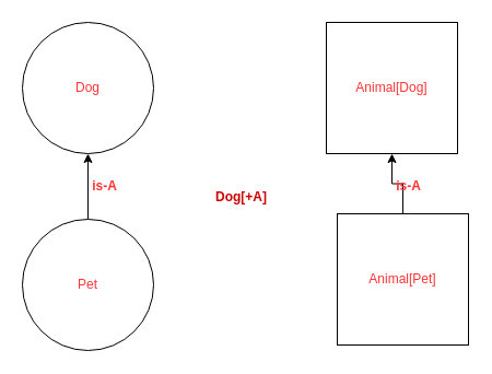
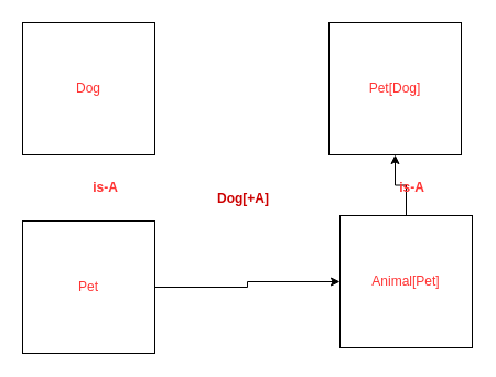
  <mxCell id="0" />
  <mxCell id="1" parent="0" />
- <mxCell id="2" value="&lt;font color=&quot;#ff3333&quot;&gt;Dog&lt;/font&gt;" style="ellipse;whiteSpace=wrap;html=1;aspect=fixed;" vertex="1" parent="1"><mxGeometry x="20" y="20" width="120" height="120" as="geometry" /></mxCell>
- <mxCell id="3" style="edgeStyle=orthogonalEdgeStyle;rounded=0;orthogonalLoop=1;jettySize=auto;html=1;entryX=0.5;entryY=1;entryDx=0;entryDy=0;fontColor=#FF3333;" edge="1" parent="1" source="4" target="2"><mxGeometry relative="1" as="geometry" /></mxCell>
- <mxCell id="4" value="&lt;font color=&quot;#ff3333&quot;&gt;Pet&lt;/font&gt;" style="ellipse;whiteSpace=wrap;html=1;aspect=fixed;" vertex="1" parent="1"><mxGeometry x="20" y="200" width="120" height="120" as="geometry" /></mxCell>
- <mxCell id="5" value="&lt;font color=&quot;#ff3333&quot;&gt;Animal[Dog]&lt;/font&gt;" style="whiteSpace=wrap;html=1;aspect=fixed;" vertex="1" parent="1"><mxGeometry x="298" y="20" width="120" height="120" as="geometry" /></mxCell>
+ <mxCell id="2" value="&lt;font color=&quot;#ff3333&quot;&gt;Dog&lt;/font&gt;" style="whiteSpace=wrap;html=1;aspect=fixed;" vertex="1" parent="1"><mxGeometry x="20" y="20" width="120" height="120" as="geometry" /></mxCell>
+ <mxCell id="3" style="edgeStyle=orthogonalEdgeStyle;rounded=0;orthogonalLoop=1;jettySize=auto;html=1;fontColor=#FF3333;" edge="1" parent="1" source="4" target="7"><mxGeometry relative="1" as="geometry" /></mxCell>
+ <mxCell id="4" value="&lt;font color=&quot;#ff3333&quot;&gt;Pet&lt;/font&gt;" style="whiteSpace=wrap;html=1;aspect=fixed;" vertex="1" parent="1"><mxGeometry x="20" y="200" width="120" height="120" as="geometry" /></mxCell>
+ <mxCell id="5" value="&lt;font color=&quot;#ff3333&quot;&gt;Pet[Dog]&lt;/font&gt;" style="whiteSpace=wrap;html=1;aspect=fixed;" vertex="1" parent="1"><mxGeometry x="298" y="20" width="120" height="120" as="geometry" /></mxCell>
  <mxCell id="6" style="edgeStyle=orthogonalEdgeStyle;rounded=0;orthogonalLoop=1;jettySize=auto;html=1;entryX=0.5;entryY=1;entryDx=0;entryDy=0;fontColor=#FF3333;" edge="1" parent="1" source="7" target="5"><mxGeometry relative="1" as="geometry" /></mxCell>
  <mxCell id="7" value="&lt;font color=&quot;#ff3333&quot;&gt;Animal[Pet]&lt;/font&gt;" style="whiteSpace=wrap;html=1;aspect=fixed;" vertex="1" parent="1"><mxGeometry x="308" y="195" width="120" height="120" as="geometry" /></mxCell>
  <mxCell id="8" value="&lt;b&gt;&lt;font color=&quot;#cc0000&quot;&gt;Dog[+A]&lt;/font&gt;&lt;/b&gt;" style="text;html=1;align=center;verticalAlign=middle;resizable=0;points=[];autosize=1;strokeColor=none;fillColor=none;" vertex="1" parent="1"><mxGeometry x="180" y="170" width="80" height="20" as="geometry" /></mxCell>
  <mxCell id="9" value="&lt;b&gt;is-A&lt;/b&gt;" style="text;html=1;align=center;verticalAlign=middle;resizable=0;points=[];autosize=1;strokeColor=none;fillColor=none;fontColor=#FF3333;" vertex="1" parent="1"><mxGeometry x="353" y="160" width="40" height="20" as="geometry" /></mxCell>
  <mxCell id="10" value="&lt;b&gt;is-A&lt;/b&gt;" style="text;html=1;align=center;verticalAlign=middle;resizable=0;points=[];autosize=1;strokeColor=none;fillColor=none;fontColor=#FF3333;" vertex="1" parent="1"><mxGeometry x="75" y="160" width="40" height="20" as="geometry" /></mxCell>
